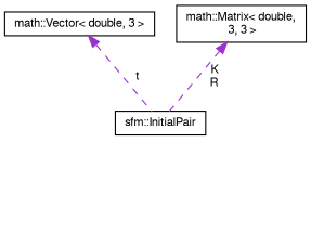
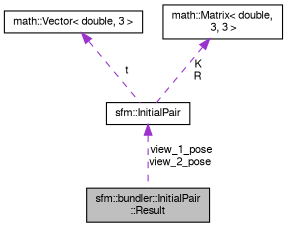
  digraph {
    node [color=black fillcolor=white fontname=FreeSans fontsize=10 shape=record style=filled]
    edge [color=darkorchid3 dir=back fontname=FreeSans fontsize=10 labelfontname=FreeSans labelfontsize=10 style=dashed]
+   n1 [fillcolor=grey75 fontcolor=black height=0.2 label="sfm::bundler::InitialPair\l::Result" width=0.4]
    n2 [height=0.2 label="sfm::InitialPair" width=0.4]
    n3 [height=0.2 label="math::Vector\< double, 3 \>" width=0.4]
    n4 [height=0.2 label="math::Matrix\< double,\l 3, 3 \>" width=0.4]
+   n2 -> n1 [label=" view_1_pose\nview_2_pose"]
    n3 -> n2 [label=" t"]
    n4 -> n2 [label=" K\nR"]
  }
